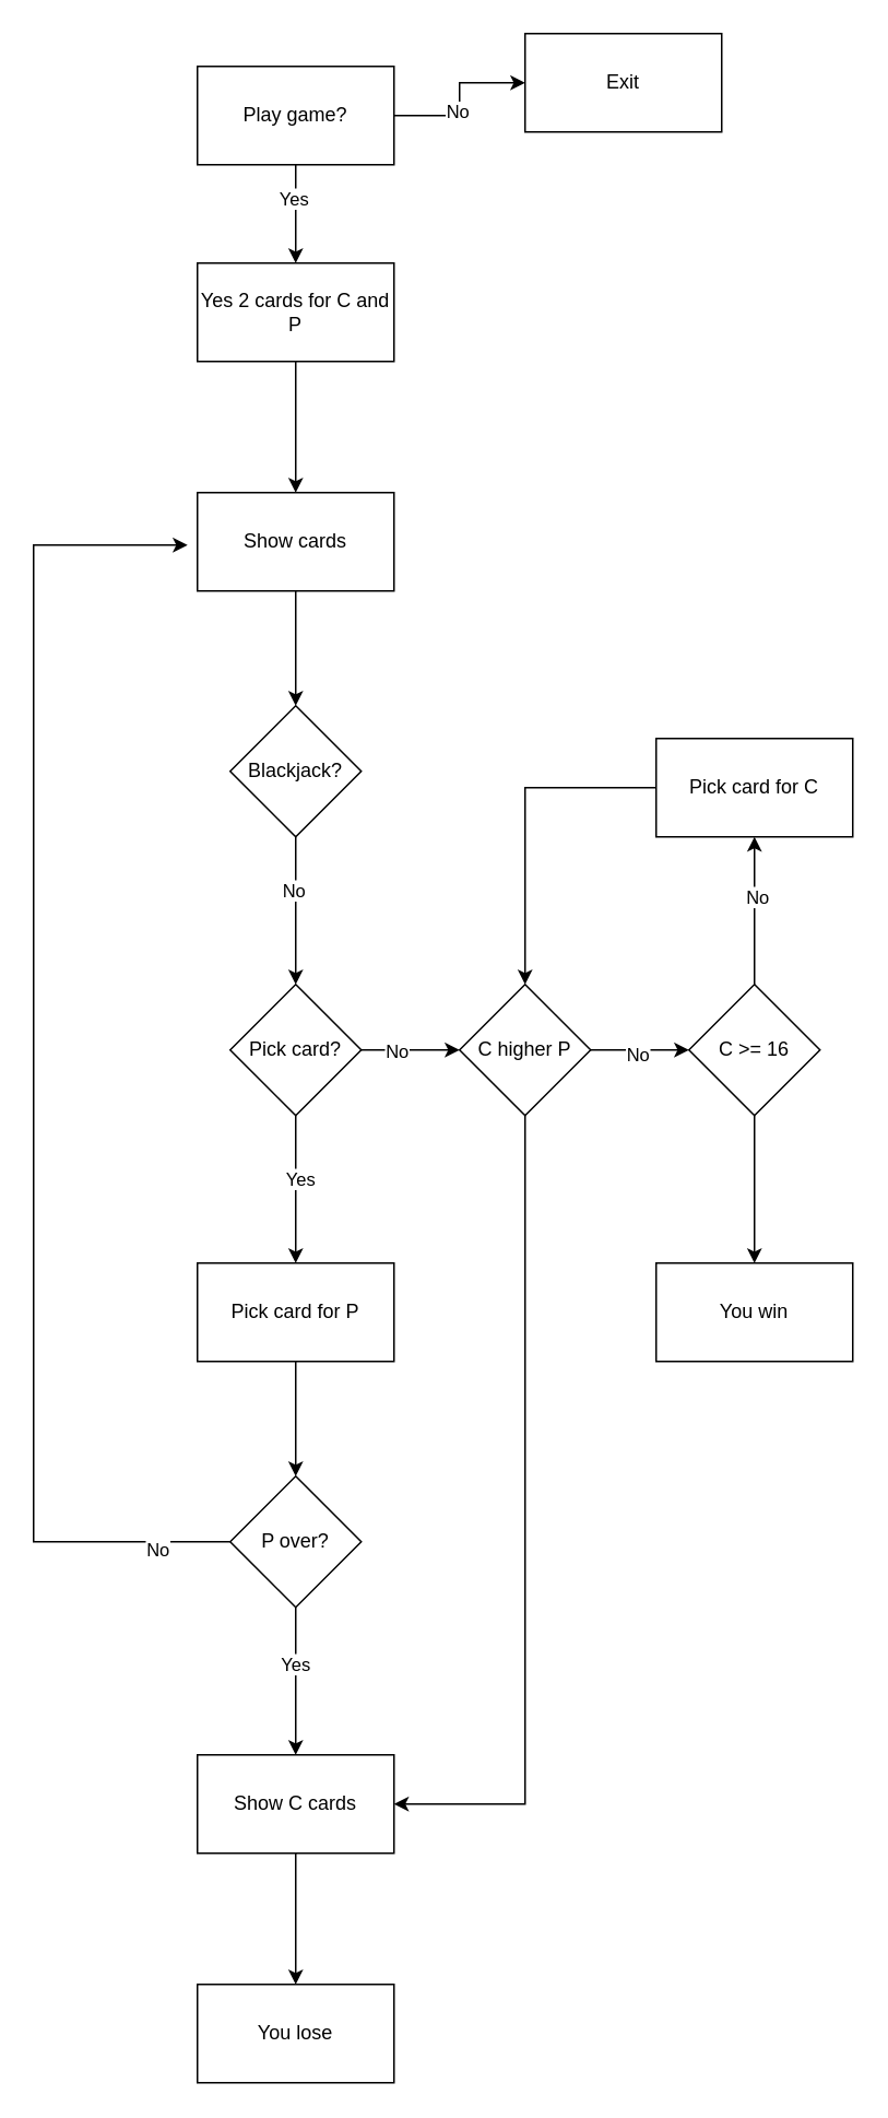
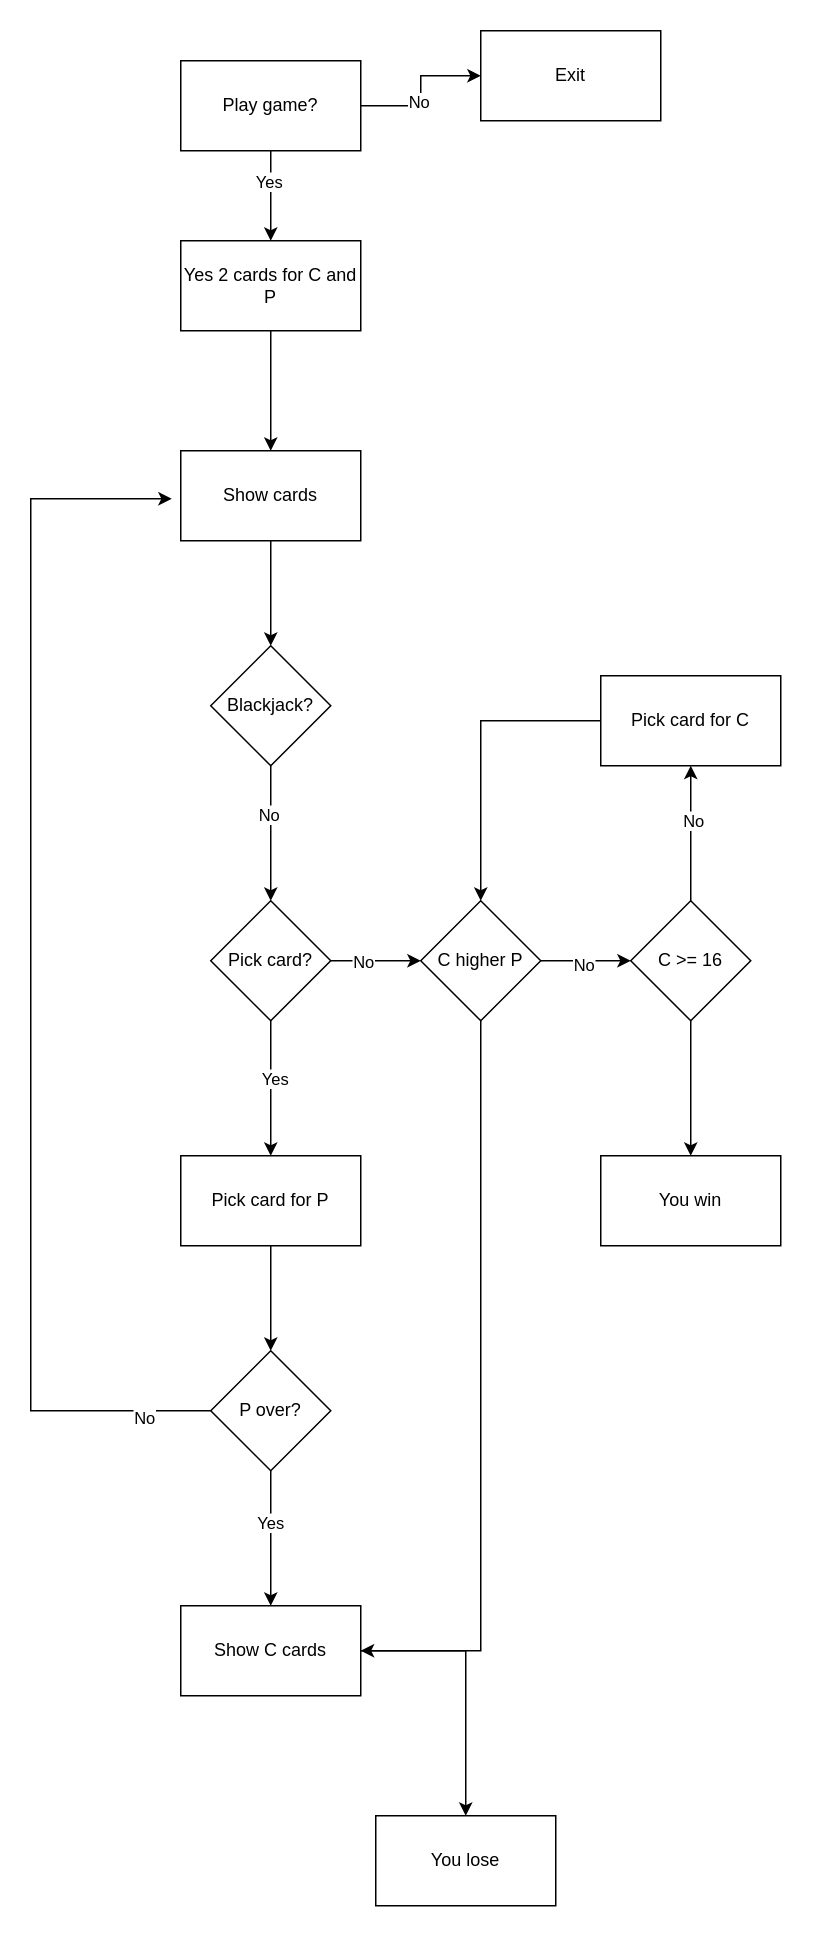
  <mxCell id="0" />
  <mxCell id="1" parent="0" />
  <mxCell id="2" value="" style="edgeStyle=orthogonalEdgeStyle;rounded=0;orthogonalLoop=1;jettySize=auto;html=1;" edge="1" parent="1" source="6" target="7"><mxGeometry relative="1" as="geometry" /></mxCell>
  <mxCell id="3" value="No" style="edgeLabel;html=1;align=center;verticalAlign=middle;resizable=0;points=[];" vertex="1" connectable="0" parent="2"><mxGeometry x="-0.25" y="3" relative="1" as="geometry"><mxPoint as="offset" /></mxGeometry></mxCell>
  <mxCell id="4" value="" style="edgeStyle=orthogonalEdgeStyle;rounded=0;orthogonalLoop=1;jettySize=auto;html=1;" edge="1" parent="1" source="6" target="9"><mxGeometry relative="1" as="geometry" /></mxCell>
  <mxCell id="5" value="Yes" style="edgeLabel;html=1;align=center;verticalAlign=middle;resizable=0;points=[];" vertex="1" connectable="0" parent="4"><mxGeometry x="-0.35" y="-2" relative="1" as="geometry"><mxPoint as="offset" /></mxGeometry></mxCell>
  <mxCell id="6" value="Play game?" style="rounded=0;whiteSpace=wrap;html=1;" vertex="1" parent="1"><mxGeometry x="120" y="40" width="120" height="60" as="geometry" /></mxCell>
  <mxCell id="7" value="Exit" style="rounded=0;whiteSpace=wrap;html=1;" vertex="1" parent="1"><mxGeometry x="320" y="20" width="120" height="60" as="geometry" /></mxCell>
  <mxCell id="8" value="" style="edgeStyle=orthogonalEdgeStyle;rounded=0;orthogonalLoop=1;jettySize=auto;html=1;" edge="1" parent="1" source="9" target="14"><mxGeometry relative="1" as="geometry" /></mxCell>
  <mxCell id="9" value="Yes 2 cards for C and P" style="rounded=0;whiteSpace=wrap;html=1;" vertex="1" parent="1"><mxGeometry x="120" y="160" width="120" height="60" as="geometry" /></mxCell>
  <mxCell id="10" value="" style="rounded=0;orthogonalLoop=1;jettySize=auto;html=1;" edge="1" parent="1" source="12"><mxGeometry relative="1" as="geometry"><mxPoint x="180" y="600" as="targetPoint" /></mxGeometry></mxCell>
  <mxCell id="11" value="No" style="edgeLabel;html=1;align=center;verticalAlign=middle;resizable=0;points=[];" vertex="1" connectable="0" parent="10"><mxGeometry x="-0.289" y="-2" relative="1" as="geometry"><mxPoint as="offset" /></mxGeometry></mxCell>
  <mxCell id="12" value="Blackjack?" style="rhombus;whiteSpace=wrap;html=1;rounded=0;" vertex="1" parent="1"><mxGeometry x="140" y="430" width="80" height="80" as="geometry" /></mxCell>
  <mxCell id="13" style="edgeStyle=orthogonalEdgeStyle;rounded=0;orthogonalLoop=1;jettySize=auto;html=1;exitX=0.5;exitY=1;exitDx=0;exitDy=0;entryX=0.5;entryY=0;entryDx=0;entryDy=0;" edge="1" parent="1" source="14" target="12"><mxGeometry relative="1" as="geometry" /></mxCell>
  <mxCell id="14" value="Show cards" style="whiteSpace=wrap;html=1;rounded=0;" vertex="1" parent="1"><mxGeometry x="120" y="300" width="120" height="60" as="geometry" /></mxCell>
  <mxCell id="15" value="" style="edgeStyle=orthogonalEdgeStyle;rounded=0;orthogonalLoop=1;jettySize=auto;html=1;" edge="1" parent="1" source="19" target="21"><mxGeometry relative="1" as="geometry" /></mxCell>
  <mxCell id="16" value="Yes" style="edgeLabel;html=1;align=center;verticalAlign=middle;resizable=0;points=[];" vertex="1" connectable="0" parent="15"><mxGeometry x="-0.156" y="2" relative="1" as="geometry"><mxPoint as="offset" /></mxGeometry></mxCell>
  <mxCell id="17" value="" style="edgeStyle=orthogonalEdgeStyle;rounded=0;orthogonalLoop=1;jettySize=auto;html=1;" edge="1" parent="1" source="19"><mxGeometry relative="1" as="geometry"><mxPoint x="280" y="640" as="targetPoint" /></mxGeometry></mxCell>
  <mxCell id="18" value="No" style="edgeLabel;html=1;align=center;verticalAlign=middle;resizable=0;points=[];" vertex="1" connectable="0" parent="17"><mxGeometry x="-0.3" relative="1" as="geometry"><mxPoint as="offset" /></mxGeometry></mxCell>
  <mxCell id="19" value="Pick card?" style="rhombus;whiteSpace=wrap;html=1;" vertex="1" parent="1"><mxGeometry x="140" y="600" width="80" height="80" as="geometry" /></mxCell>
  <mxCell id="20" value="" style="edgeStyle=orthogonalEdgeStyle;rounded=0;orthogonalLoop=1;jettySize=auto;html=1;" edge="1" parent="1" source="21" target="24"><mxGeometry relative="1" as="geometry" /></mxCell>
  <mxCell id="21" value="Pick card for P" style="whiteSpace=wrap;html=1;" vertex="1" parent="1"><mxGeometry x="120" y="770" width="120" height="60" as="geometry" /></mxCell>
  <mxCell id="22" value="" style="edgeStyle=orthogonalEdgeStyle;rounded=0;orthogonalLoop=1;jettySize=auto;html=1;" edge="1" parent="1" source="24" target="38"><mxGeometry relative="1" as="geometry" /></mxCell>
  <mxCell id="23" value="Yes" style="edgeLabel;html=1;align=center;verticalAlign=middle;resizable=0;points=[];" vertex="1" connectable="0" parent="22"><mxGeometry x="-0.244" y="-1" relative="1" as="geometry"><mxPoint as="offset" /></mxGeometry></mxCell>
  <mxCell id="24" value="P over?" style="rhombus;whiteSpace=wrap;html=1;" vertex="1" parent="1"><mxGeometry x="140" y="900" width="80" height="80" as="geometry" /></mxCell>
  <mxCell id="25" style="edgeStyle=orthogonalEdgeStyle;rounded=0;orthogonalLoop=1;jettySize=auto;html=1;exitX=0;exitY=0.5;exitDx=0;exitDy=0;entryX=-0.05;entryY=0.533;entryDx=0;entryDy=0;entryPerimeter=0;" edge="1" parent="1" source="24" target="14"><mxGeometry relative="1" as="geometry"><Array as="points"><mxPoint x="20" y="940" /><mxPoint x="20" y="332" /></Array></mxGeometry></mxCell>
  <mxCell id="26" value="No" style="edgeLabel;html=1;align=center;verticalAlign=middle;resizable=0;points=[];" vertex="1" connectable="0" parent="25"><mxGeometry x="-0.89" y="4" relative="1" as="geometry"><mxPoint as="offset" /></mxGeometry></mxCell>
  <mxCell id="27" value="" style="edgeStyle=orthogonalEdgeStyle;rounded=0;orthogonalLoop=1;jettySize=auto;html=1;" edge="1" parent="1" source="30"><mxGeometry relative="1" as="geometry"><mxPoint x="420" y="640" as="targetPoint" /></mxGeometry></mxCell>
  <mxCell id="28" value="No" style="edgeLabel;html=1;align=center;verticalAlign=middle;resizable=0;points=[];" vertex="1" connectable="0" parent="27"><mxGeometry x="-0.074" y="-2" relative="1" as="geometry"><mxPoint as="offset" /></mxGeometry></mxCell>
  <mxCell id="29" style="edgeStyle=orthogonalEdgeStyle;rounded=0;orthogonalLoop=1;jettySize=auto;html=1;exitX=0.5;exitY=1;exitDx=0;exitDy=0;entryX=1;entryY=0.5;entryDx=0;entryDy=0;" edge="1" parent="1" source="30" target="38"><mxGeometry relative="1" as="geometry" /></mxCell>
  <mxCell id="30" value="C higher P" style="rhombus;whiteSpace=wrap;html=1;" vertex="1" parent="1"><mxGeometry x="280" y="600" width="80" height="80" as="geometry" /></mxCell>
  <mxCell id="31" value="" style="edgeStyle=orthogonalEdgeStyle;rounded=0;orthogonalLoop=1;jettySize=auto;html=1;" edge="1" parent="1" source="34" target="36"><mxGeometry relative="1" as="geometry" /></mxCell>
  <mxCell id="32" value="No" style="edgeLabel;html=1;align=center;verticalAlign=middle;resizable=0;points=[];" vertex="1" connectable="0" parent="31"><mxGeometry x="0.2" y="-1" relative="1" as="geometry"><mxPoint as="offset" /></mxGeometry></mxCell>
  <mxCell id="33" value="" style="edgeStyle=orthogonalEdgeStyle;rounded=0;orthogonalLoop=1;jettySize=auto;html=1;" edge="1" parent="1" source="34" target="40"><mxGeometry relative="1" as="geometry" /></mxCell>
  <mxCell id="34" value="C &amp;gt;= 16" style="rhombus;whiteSpace=wrap;html=1;" vertex="1" parent="1"><mxGeometry x="420" y="600" width="80" height="80" as="geometry" /></mxCell>
  <mxCell id="35" style="edgeStyle=orthogonalEdgeStyle;rounded=0;orthogonalLoop=1;jettySize=auto;html=1;exitX=0;exitY=0.5;exitDx=0;exitDy=0;entryX=0.5;entryY=0;entryDx=0;entryDy=0;" edge="1" parent="1" source="36" target="30"><mxGeometry relative="1" as="geometry" /></mxCell>
  <mxCell id="36" value="Pick card for C" style="whiteSpace=wrap;html=1;" vertex="1" parent="1"><mxGeometry x="400" y="450" width="120" height="60" as="geometry" /></mxCell>
  <mxCell id="37" value="" style="edgeStyle=orthogonalEdgeStyle;rounded=0;orthogonalLoop=1;jettySize=auto;html=1;" edge="1" parent="1" source="38" target="39"><mxGeometry relative="1" as="geometry" /></mxCell>
  <mxCell id="38" value="Show C cards" style="whiteSpace=wrap;html=1;" vertex="1" parent="1"><mxGeometry x="120" y="1070" width="120" height="60" as="geometry" /></mxCell>
- <mxCell id="39" value="You lose" style="whiteSpace=wrap;html=1;" vertex="1" parent="1"><mxGeometry x="120" y="1210" width="120" height="60" as="geometry" /></mxCell>
+ <mxCell id="39" value="You lose" style="whiteSpace=wrap;html=1;" vertex="1" parent="1"><mxGeometry x="250" y="1210" width="120" height="60" as="geometry" /></mxCell>
  <mxCell id="40" value="You win" style="whiteSpace=wrap;html=1;" vertex="1" parent="1"><mxGeometry x="400" y="770" width="120" height="60" as="geometry" /></mxCell>
